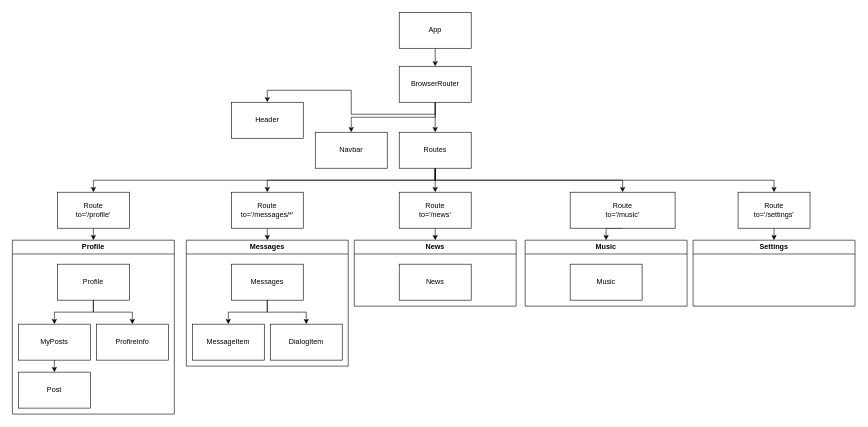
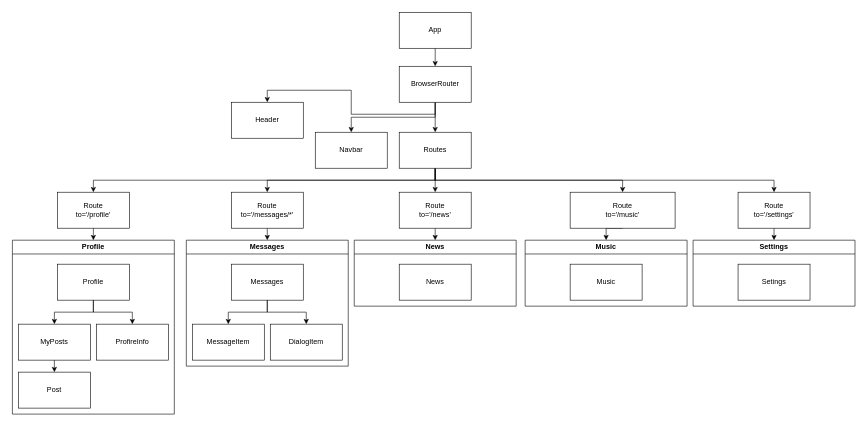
  <mxCell id="0" />
  <mxCell id="1" parent="0" />
  <mxCell id="2" style="edgeStyle=orthogonalEdgeStyle;rounded=0;orthogonalLoop=1;jettySize=auto;html=1;exitX=0.5;exitY=1;exitDx=0;exitDy=0;entryX=0.5;entryY=0;entryDx=0;entryDy=0;" edge="1" parent="1" source="3" target="7"><mxGeometry relative="1" as="geometry" /></mxCell>
  <mxCell id="3" value="App" style="rounded=0;whiteSpace=wrap;html=1;" vertex="1" parent="1"><mxGeometry x="665" y="20" width="120" height="60" as="geometry" /></mxCell>
  <mxCell id="4" style="edgeStyle=orthogonalEdgeStyle;rounded=0;orthogonalLoop=1;jettySize=auto;html=1;exitX=0.5;exitY=1;exitDx=0;exitDy=0;entryX=0.5;entryY=0;entryDx=0;entryDy=0;" edge="1" parent="1" source="7" target="8"><mxGeometry relative="1" as="geometry" /></mxCell>
  <mxCell id="5" style="edgeStyle=orthogonalEdgeStyle;rounded=0;orthogonalLoop=1;jettySize=auto;html=1;exitX=0.5;exitY=1;exitDx=0;exitDy=0;entryX=0.5;entryY=0;entryDx=0;entryDy=0;" edge="1" parent="1" source="7" target="9"><mxGeometry relative="1" as="geometry" /></mxCell>
  <mxCell id="6" style="edgeStyle=orthogonalEdgeStyle;rounded=0;orthogonalLoop=1;jettySize=auto;html=1;exitX=0.5;exitY=1;exitDx=0;exitDy=0;" edge="1" parent="1" source="7" target="17"><mxGeometry relative="1" as="geometry" /></mxCell>
  <mxCell id="7" value="BrowserRouter" style="rounded=0;whiteSpace=wrap;html=1;" vertex="1" parent="1"><mxGeometry x="665" y="110" width="120" height="60" as="geometry" /></mxCell>
  <mxCell id="8" value="Navbar" style="rounded=0;whiteSpace=wrap;html=1;" vertex="1" parent="1"><mxGeometry x="525" y="220" width="120" height="60" as="geometry" /></mxCell>
  <mxCell id="9" value="Header" style="rounded=0;whiteSpace=wrap;html=1;" vertex="1" parent="1"><mxGeometry x="385" y="170" width="120" height="60" as="geometry" /></mxCell>
  <mxCell id="10" style="edgeStyle=orthogonalEdgeStyle;rounded=0;orthogonalLoop=1;jettySize=auto;html=1;exitX=0.5;exitY=1;exitDx=0;exitDy=0;entryX=0.5;entryY=0;entryDx=0;entryDy=0;" edge="1" parent="1" source="11" target="34"><mxGeometry relative="1" as="geometry" /></mxCell>
  <mxCell id="11" value="&lt;div&gt;Route&lt;/div&gt;&lt;div&gt;to='/messages/*'&lt;br&gt;&lt;/div&gt;" style="rounded=0;whiteSpace=wrap;html=1;" vertex="1" parent="1"><mxGeometry x="385" y="320" width="120" height="60" as="geometry" /></mxCell>
  <mxCell id="12" style="edgeStyle=orthogonalEdgeStyle;rounded=0;orthogonalLoop=1;jettySize=auto;html=1;exitX=0.5;exitY=1;exitDx=0;exitDy=0;entryX=0.5;entryY=0;entryDx=0;entryDy=0;" edge="1" parent="1" source="17" target="32"><mxGeometry relative="1" as="geometry" /></mxCell>
  <mxCell id="13" style="edgeStyle=orthogonalEdgeStyle;rounded=0;orthogonalLoop=1;jettySize=auto;html=1;exitX=0.5;exitY=1;exitDx=0;exitDy=0;entryX=0.5;entryY=0;entryDx=0;entryDy=0;" edge="1" parent="1" source="17" target="11"><mxGeometry relative="1" as="geometry" /></mxCell>
  <mxCell id="14" style="edgeStyle=orthogonalEdgeStyle;rounded=0;orthogonalLoop=1;jettySize=auto;html=1;exitX=0.5;exitY=1;exitDx=0;exitDy=0;entryX=0.5;entryY=0;entryDx=0;entryDy=0;" edge="1" parent="1" source="17" target="19"><mxGeometry relative="1" as="geometry" /></mxCell>
  <mxCell id="15" style="edgeStyle=orthogonalEdgeStyle;rounded=0;orthogonalLoop=1;jettySize=auto;html=1;exitX=0.5;exitY=1;exitDx=0;exitDy=0;entryX=0.5;entryY=0;entryDx=0;entryDy=0;" edge="1" parent="1" source="17" target="21"><mxGeometry relative="1" as="geometry" /></mxCell>
  <mxCell id="16" style="edgeStyle=orthogonalEdgeStyle;rounded=0;orthogonalLoop=1;jettySize=auto;html=1;exitX=0.5;exitY=1;exitDx=0;exitDy=0;entryX=0.5;entryY=0;entryDx=0;entryDy=0;" edge="1" parent="1" source="17" target="23"><mxGeometry relative="1" as="geometry" /></mxCell>
  <mxCell id="17" value="Routes" style="rounded=0;whiteSpace=wrap;html=1;" vertex="1" parent="1"><mxGeometry x="665" y="220" width="120" height="60" as="geometry" /></mxCell>
  <mxCell id="18" style="edgeStyle=orthogonalEdgeStyle;rounded=0;orthogonalLoop=1;jettySize=auto;html=1;exitX=0.5;exitY=1;exitDx=0;exitDy=0;entryX=0.5;entryY=0;entryDx=0;entryDy=0;" edge="1" parent="1" source="19" target="40"><mxGeometry relative="1" as="geometry" /></mxCell>
  <mxCell id="19" value="&lt;div&gt;Route&lt;/div&gt;&lt;div&gt;to='/news'&lt;br&gt;&lt;/div&gt;" style="rounded=0;whiteSpace=wrap;html=1;" vertex="1" parent="1"><mxGeometry x="665" y="320" width="120" height="60" as="geometry" /></mxCell>
  <mxCell id="20" style="edgeStyle=orthogonalEdgeStyle;rounded=0;orthogonalLoop=1;jettySize=auto;html=1;exitX=0.5;exitY=1;exitDx=0;exitDy=0;entryX=0.5;entryY=0;entryDx=0;entryDy=0;" edge="1" parent="1" source="21" target="44"><mxGeometry relative="1" as="geometry" /></mxCell>
  <mxCell id="21" value="&lt;div&gt;Route&lt;/div&gt;&lt;div&gt;to='/music'&lt;br&gt;&lt;/div&gt;" style="rounded=0;whiteSpace=wrap;html=1;" vertex="1" parent="1"><mxGeometry x="950" y="320" width="175" height="60" as="geometry" /></mxCell>
  <mxCell id="22" style="edgeStyle=orthogonalEdgeStyle;rounded=0;orthogonalLoop=1;jettySize=auto;html=1;exitX=0.5;exitY=1;exitDx=0;exitDy=0;entryX=0.5;entryY=0;entryDx=0;entryDy=0;" edge="1" parent="1" source="23" target="42"><mxGeometry relative="1" as="geometry" /></mxCell>
  <mxCell id="23" value="&lt;div&gt;Route&lt;/div&gt;&lt;div&gt;to='/settings'&lt;br&gt;&lt;/div&gt;" style="rounded=0;whiteSpace=wrap;html=1;" vertex="1" parent="1"><mxGeometry x="1230" y="320" width="120" height="60" as="geometry" /></mxCell>
  <mxCell id="24" value="Profile" style="swimlane;whiteSpace=wrap;html=1;" vertex="1" parent="1"><mxGeometry x="20" y="400" width="270" height="290" as="geometry"><mxRectangle x="-250" y="400" width="140" height="30" as="alternateBounds" /></mxGeometry></mxCell>
  <mxCell id="25" value="Profile" style="rounded=0;whiteSpace=wrap;html=1;" vertex="1" parent="24"><mxGeometry x="75" y="40" width="120" height="60" as="geometry" /></mxCell>
  <mxCell id="26" value="ProfireInfo" style="rounded=0;whiteSpace=wrap;html=1;" vertex="1" parent="24"><mxGeometry x="140" y="140" width="120" height="60" as="geometry" /></mxCell>
  <mxCell id="27" style="edgeStyle=orthogonalEdgeStyle;rounded=0;orthogonalLoop=1;jettySize=auto;html=1;exitX=0.5;exitY=1;exitDx=0;exitDy=0;entryX=0.5;entryY=0;entryDx=0;entryDy=0;" edge="1" parent="24" source="25" target="26"><mxGeometry relative="1" as="geometry" /></mxCell>
  <mxCell id="28" value="MyPosts" style="rounded=0;whiteSpace=wrap;html=1;" vertex="1" parent="24"><mxGeometry x="10" y="140" width="120" height="60" as="geometry" /></mxCell>
  <mxCell id="29" style="edgeStyle=orthogonalEdgeStyle;rounded=0;orthogonalLoop=1;jettySize=auto;html=1;exitX=0.5;exitY=1;exitDx=0;exitDy=0;entryX=0.5;entryY=0;entryDx=0;entryDy=0;" edge="1" parent="24" source="25" target="28"><mxGeometry relative="1" as="geometry" /></mxCell>
  <mxCell id="30" value="Post" style="rounded=0;whiteSpace=wrap;html=1;" vertex="1" parent="24"><mxGeometry x="10" y="220" width="120" height="60" as="geometry" /></mxCell>
  <mxCell id="31" style="edgeStyle=orthogonalEdgeStyle;rounded=0;orthogonalLoop=1;jettySize=auto;html=1;exitX=0.5;exitY=1;exitDx=0;exitDy=0;entryX=0.5;entryY=0;entryDx=0;entryDy=0;" edge="1" parent="24" source="28" target="30"><mxGeometry relative="1" as="geometry" /></mxCell>
  <mxCell id="32" value="&lt;div&gt;Route&lt;/div&gt;&lt;div&gt;to='/profile'&lt;br&gt;&lt;/div&gt;" style="rounded=0;whiteSpace=wrap;html=1;" vertex="1" parent="1"><mxGeometry x="95" y="320" width="120" height="60" as="geometry" /></mxCell>
  <mxCell id="33" style="edgeStyle=orthogonalEdgeStyle;rounded=0;orthogonalLoop=1;jettySize=auto;html=1;exitX=0.5;exitY=1;exitDx=0;exitDy=0;entryX=0.5;entryY=0;entryDx=0;entryDy=0;" edge="1" parent="1" source="32" target="24"><mxGeometry relative="1" as="geometry" /></mxCell>
  <mxCell id="34" value="Messages" style="swimlane;whiteSpace=wrap;html=1;startSize=23;" vertex="1" parent="1"><mxGeometry x="310" y="400" width="270" height="210" as="geometry"><mxRectangle x="40" y="400" width="140" height="30" as="alternateBounds" /></mxGeometry></mxCell>
  <mxCell id="35" value="Messages" style="rounded=0;whiteSpace=wrap;html=1;" vertex="1" parent="34"><mxGeometry x="75" y="40" width="120" height="60" as="geometry" /></mxCell>
  <mxCell id="36" value="MessageItem" style="rounded=0;whiteSpace=wrap;html=1;" vertex="1" parent="34"><mxGeometry x="10" y="140" width="120" height="60" as="geometry" /></mxCell>
  <mxCell id="37" style="edgeStyle=orthogonalEdgeStyle;rounded=0;orthogonalLoop=1;jettySize=auto;html=1;exitX=0.5;exitY=1;exitDx=0;exitDy=0;entryX=0.5;entryY=0;entryDx=0;entryDy=0;" edge="1" parent="34" source="35" target="36"><mxGeometry relative="1" as="geometry" /></mxCell>
  <mxCell id="38" value="DialogItem" style="rounded=0;whiteSpace=wrap;html=1;" vertex="1" parent="34"><mxGeometry x="140" y="140" width="120" height="60" as="geometry" /></mxCell>
  <mxCell id="39" style="edgeStyle=orthogonalEdgeStyle;rounded=0;orthogonalLoop=1;jettySize=auto;html=1;exitX=0.5;exitY=1;exitDx=0;exitDy=0;entryX=0.5;entryY=0;entryDx=0;entryDy=0;" edge="1" parent="34" source="35" target="38"><mxGeometry relative="1" as="geometry" /></mxCell>
  <mxCell id="40" value="News" style="swimlane;whiteSpace=wrap;html=1;" vertex="1" parent="1"><mxGeometry x="590" y="400" width="270" height="110" as="geometry"><mxRectangle x="355" y="400" width="70" height="30" as="alternateBounds" /></mxGeometry></mxCell>
  <mxCell id="41" value="News" style="rounded=0;whiteSpace=wrap;html=1;" vertex="1" parent="40"><mxGeometry x="75" y="40" width="120" height="60" as="geometry" /></mxCell>
  <mxCell id="42" value="Settings" style="swimlane;whiteSpace=wrap;html=1;" vertex="1" parent="1"><mxGeometry x="1155" y="400" width="270" height="110" as="geometry"><mxRectangle x="910" y="400" width="90" height="30" as="alternateBounds" /></mxGeometry></mxCell>
+ <mxCell id="43" value="Setings" style="rounded=0;whiteSpace=wrap;html=1;" vertex="1" parent="42"><mxGeometry x="75" y="40" width="120" height="60" as="geometry" /></mxCell>
  <mxCell id="44" value="Music" style="swimlane;whiteSpace=wrap;html=1;" vertex="1" parent="1"><mxGeometry x="875" y="400" width="270" height="110" as="geometry"><mxRectangle x="630" y="400" width="70" height="30" as="alternateBounds" /></mxGeometry></mxCell>
  <mxCell id="45" value="Music" style="rounded=0;whiteSpace=wrap;html=1;" vertex="1" parent="44"><mxGeometry x="75" y="40" width="120" height="60" as="geometry" /></mxCell>
